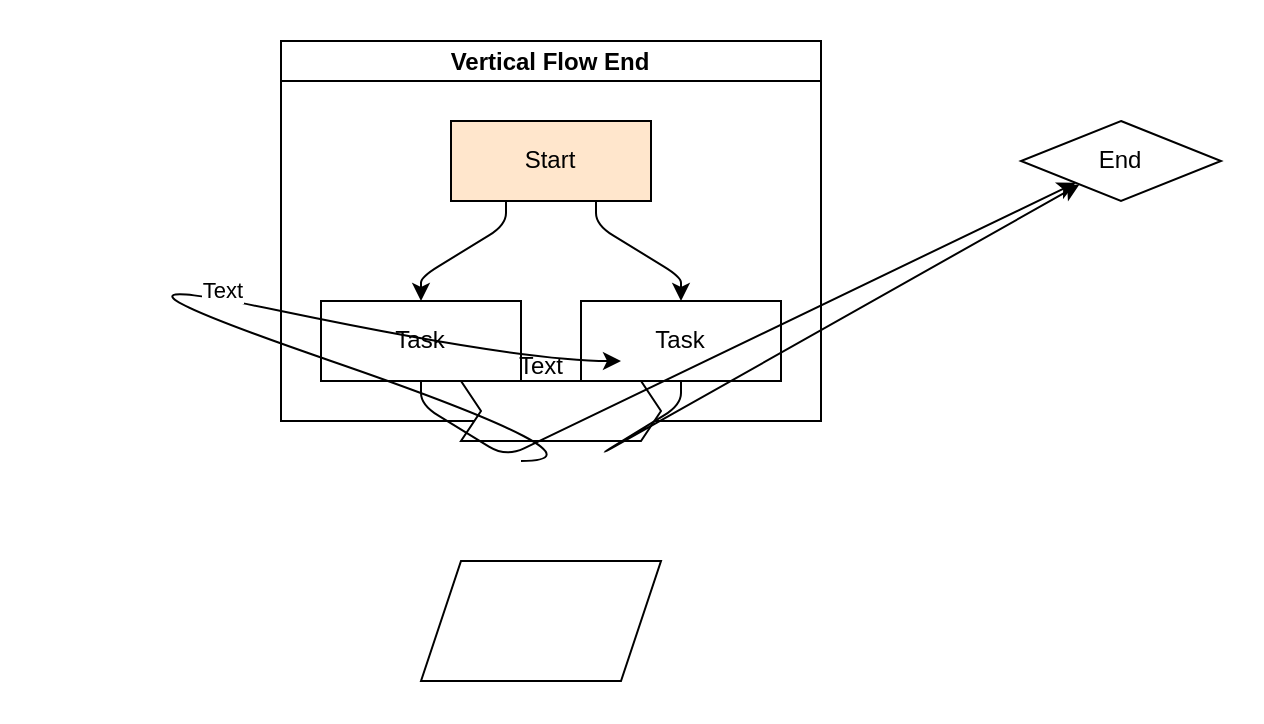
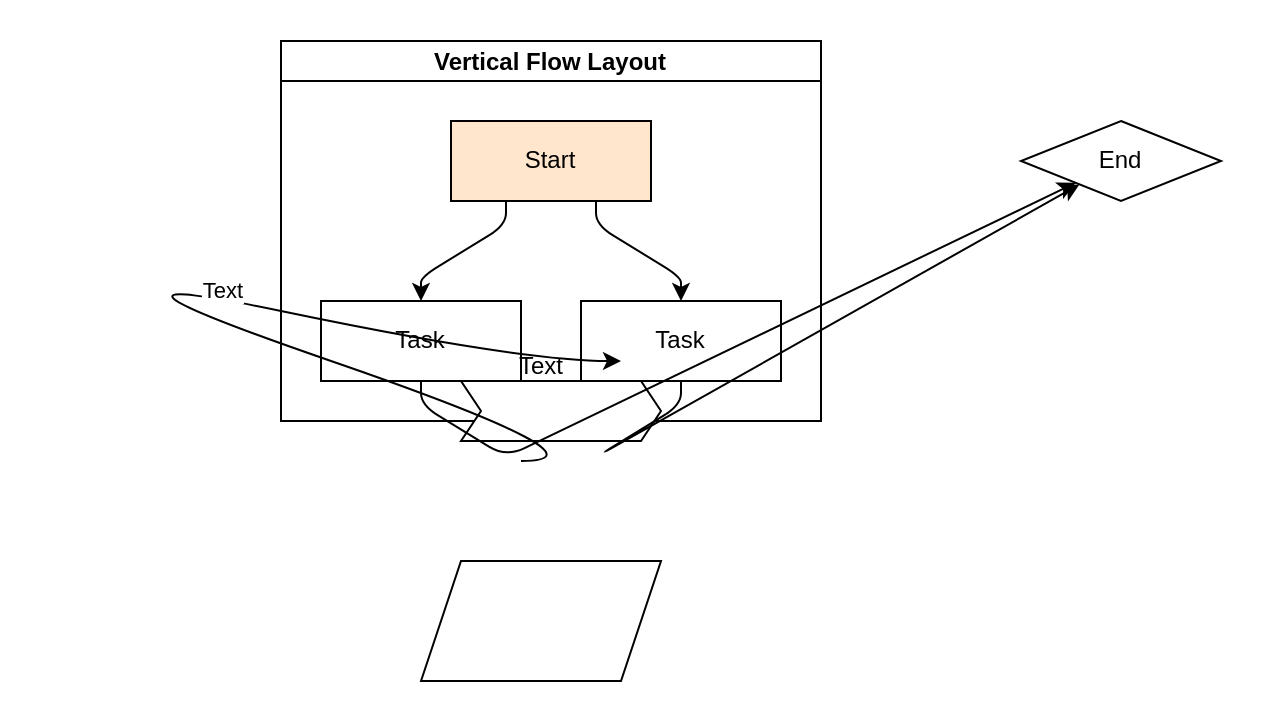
  <mxCell id="0" />
  <mxCell id="1" parent="0" />
  <mxCell id="2" value="" style="shape=parallelogram;perimeter=parallelogramPerimeter;whiteSpace=wrap;html=1;fixedSize=1;" parent="1" vertex="1"><mxGeometry x="210" y="280" width="120" height="60" as="geometry" /></mxCell>
- <mxCell id="3" value="Vertical Flow End" style="swimlane;startSize=20;horizontal=1;childLayout=flowLayout;flowOrientation=north;resizable=0;interRankCellSpacing=50;containerType=tree;fontSize=12;" parent="1" vertex="1"><mxGeometry x="140" y="20" width="270" height="190" as="geometry" /></mxCell>
+ <mxCell id="3" value="Vertical Flow Layout" style="swimlane;startSize=20;horizontal=1;childLayout=flowLayout;flowOrientation=north;resizable=0;interRankCellSpacing=50;containerType=tree;fontSize=12;" parent="1" vertex="1"><mxGeometry x="140" y="20" width="270" height="190" as="geometry" /></mxCell>
  <mxCell id="4" value="Start" style="whiteSpace=wrap;html=1;fillColor=#ffe6cc;" parent="3" vertex="1"><mxGeometry x="85" y="40" width="100" height="40" as="geometry" /></mxCell>
  <mxCell id="5" value="Task" style="whiteSpace=wrap;html=1;" parent="3" vertex="1"><mxGeometry x="20" y="130" width="100" height="40" as="geometry" /></mxCell>
  <mxCell id="6" value="" style="html=1;rounded=1;curved=0;sourcePerimeterSpacing=0;targetPerimeterSpacing=0;startSize=6;endSize=6;noEdgeStyle=1;orthogonal=1;" parent="3" source="4" target="5" edge="1"><mxGeometry relative="1" as="geometry"><Array as="points"><mxPoint x="112.5" y="92" /><mxPoint x="70" y="118" /></Array></mxGeometry></mxCell>
  <mxCell id="7" value="Task" style="whiteSpace=wrap;html=1;" parent="3" vertex="1"><mxGeometry x="150" y="130" width="100" height="40" as="geometry" /></mxCell>
  <mxCell id="8" value="" style="html=1;rounded=1;curved=0;sourcePerimeterSpacing=0;targetPerimeterSpacing=0;startSize=6;endSize=6;noEdgeStyle=1;orthogonal=1;" parent="3" source="4" target="7" edge="1"><mxGeometry relative="1" as="geometry"><Array as="points"><mxPoint x="157.5" y="92" /><mxPoint x="200" y="118" /></Array></mxGeometry></mxCell>
  <mxCell id="9" value="" style="html=1;shadow=0;dashed=0;align=center;verticalAlign=middle;shape=mxgraph.arrows2.arrow;dy=0;dx=10;notch=10;" parent="1" vertex="1"><mxGeometry x="230" y="190" width="100" height="30" as="geometry" /></mxCell>
  <mxCell id="10" value="" style="curved=1;endArrow=classic;html=1;rounded=0;" parent="1" edge="1"><mxGeometry width="50" height="50" relative="1" as="geometry"><mxPoint x="260" y="230" as="sourcePoint" /><mxPoint x="310" y="180" as="targetPoint" /><Array as="points"><mxPoint x="310" y="230" /><mxPoint x="20" y="130" /><mxPoint x="260" y="180" /></Array></mxGeometry></mxCell>
  <mxCell id="11" value="Text" style="edgeLabel;html=1;align=center;verticalAlign=middle;resizable=0;points=[];" parent="10" vertex="1" connectable="0"><mxGeometry x="0.376" y="4" relative="1" as="geometry"><mxPoint x="-1" as="offset" /></mxGeometry></mxCell>
  <mxCell id="12" value="Text" style="text;html=1;align=center;verticalAlign=middle;resizable=0;points=[];autosize=1;strokeColor=none;fillColor=none;" parent="1" vertex="1"><mxGeometry x="245" y="168" width="50" height="30" as="geometry" /></mxCell>
  <mxCell id="13" value="End" style="rhombus;whiteSpace=wrap;html=1;" parent="1" vertex="1"><mxGeometry x="510" y="60" width="100" height="40" as="geometry" /></mxCell>
  <mxCell id="14" value="" style="html=1;rounded=1;curved=0;sourcePerimeterSpacing=0;targetPerimeterSpacing=0;startSize=6;endSize=6;noEdgeStyle=1;orthogonal=1;" parent="1" source="5" target="13" edge="1"><mxGeometry relative="1" as="geometry"><Array as="points"><mxPoint x="210" y="202" /><mxPoint x="252.5" y="228" /></Array></mxGeometry></mxCell>
  <mxCell id="15" value="" style="html=1;rounded=1;curved=0;sourcePerimeterSpacing=0;targetPerimeterSpacing=0;startSize=6;endSize=6;noEdgeStyle=1;orthogonal=1;" parent="1" source="7" target="13" edge="1"><mxGeometry relative="1" as="geometry"><Array as="points"><mxPoint x="340" y="202" /><mxPoint x="297.5" y="228" /></Array></mxGeometry></mxCell>
